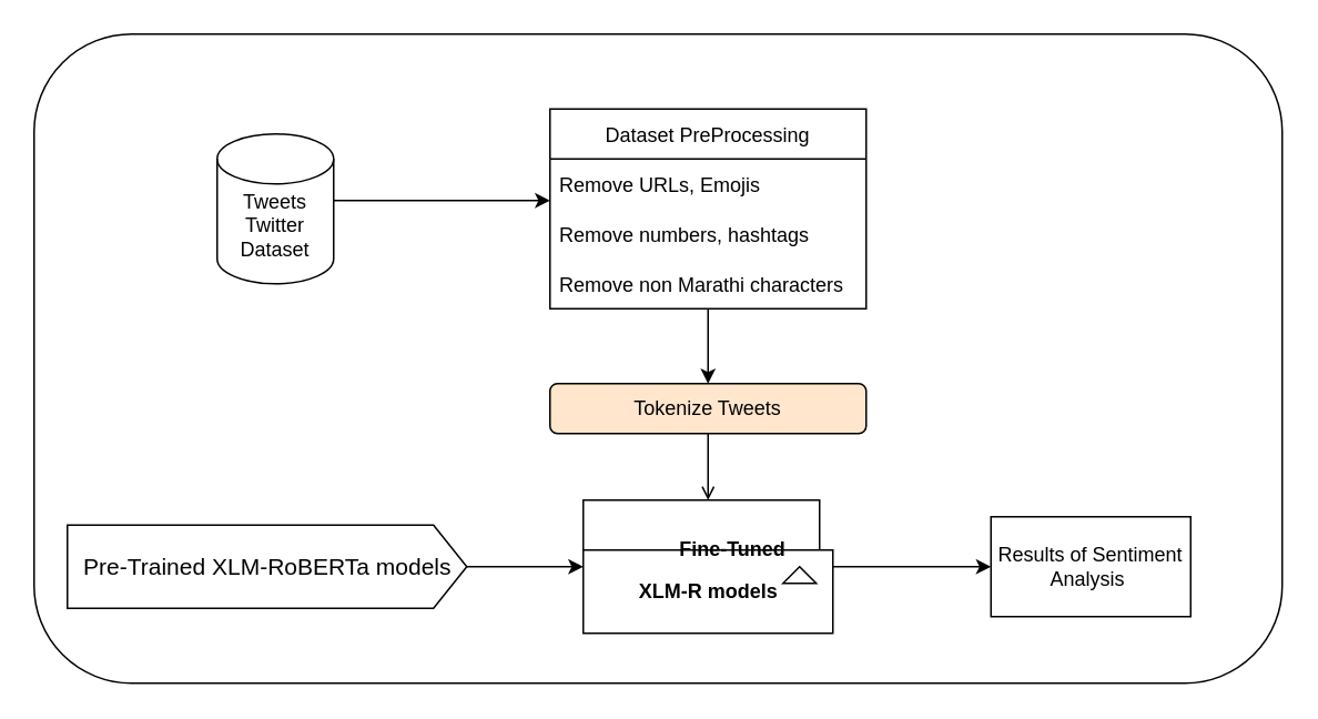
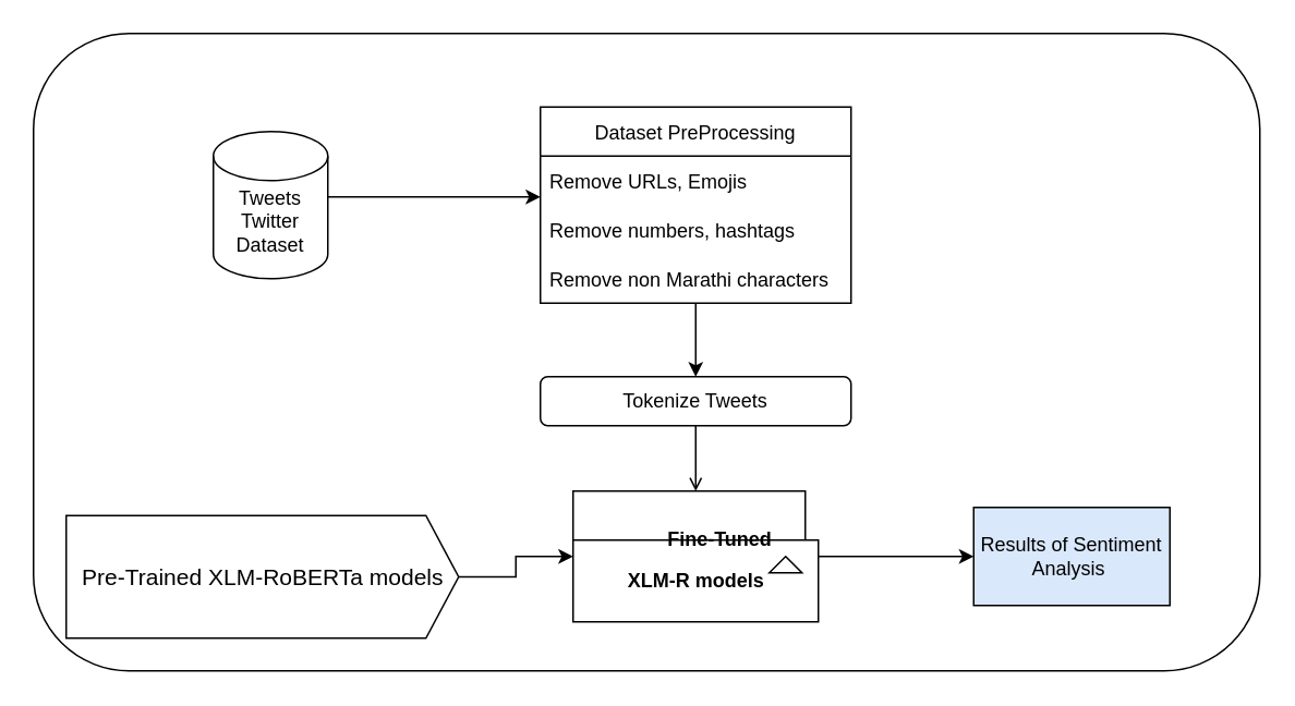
  <mxCell id="0" />
  <mxCell id="1" parent="0" />
  <mxCell id="2" value="" style="rounded=1;whiteSpace=wrap;html=1;" vertex="1" parent="1"><mxGeometry x="20" y="20" width="750" height="390" as="geometry" /></mxCell>
  <mxCell id="3" value="" style="shape=cylinder3;whiteSpace=wrap;html=1;boundedLbl=1;backgroundOutline=1;size=15;" vertex="1" parent="1"><mxGeometry x="130" y="80" width="70" height="90" as="geometry" /></mxCell>
  <mxCell id="4" value="Tweets Twitter Dataset" style="text;html=1;strokeColor=none;fillColor=none;align=center;verticalAlign=middle;whiteSpace=wrap;rounded=0;" vertex="1" parent="1"><mxGeometry x="135" y="120" width="60" height="30" as="geometry" /></mxCell>
  <mxCell id="5" value="" style="edgeStyle=orthogonalEdgeStyle;rounded=0;orthogonalLoop=1;jettySize=auto;html=1;" edge="1" parent="1" source="6" target="12"><mxGeometry relative="1" as="geometry" /></mxCell>
  <mxCell id="6" value="Dataset PreProcessing" style="swimlane;fontStyle=0;childLayout=stackLayout;horizontal=1;startSize=30;horizontalStack=0;resizeParent=1;resizeParentMax=0;resizeLast=0;collapsible=1;marginBottom=0;" vertex="1" parent="1"><mxGeometry x="330" y="65" width="190" height="120" as="geometry" /></mxCell>
  <mxCell id="7" value="Remove URLs, Emojis" style="text;strokeColor=none;fillColor=none;align=left;verticalAlign=middle;spacingLeft=4;spacingRight=4;overflow=hidden;points=[[0,0.5],[1,0.5]];portConstraint=eastwest;rotatable=0;" vertex="1" parent="6"><mxGeometry y="30" width="190" height="30" as="geometry" /></mxCell>
  <mxCell id="8" value="Remove numbers, hashtags " style="text;strokeColor=none;fillColor=none;align=left;verticalAlign=middle;spacingLeft=4;spacingRight=4;overflow=hidden;points=[[0,0.5],[1,0.5]];portConstraint=eastwest;rotatable=0;" vertex="1" parent="6"><mxGeometry y="60" width="190" height="30" as="geometry" /></mxCell>
  <mxCell id="9" value="Remove non Marathi characters" style="text;strokeColor=none;fillColor=none;align=left;verticalAlign=middle;spacingLeft=4;spacingRight=4;overflow=hidden;points=[[0,0.5],[1,0.5]];portConstraint=eastwest;rotatable=0;" vertex="1" parent="6"><mxGeometry y="90" width="190" height="30" as="geometry" /></mxCell>
  <mxCell id="10" value="" style="endArrow=classic;html=1;rounded=0;" edge="1" parent="1"><mxGeometry width="50" height="50" relative="1" as="geometry"><mxPoint x="200" y="120" as="sourcePoint" /><mxPoint x="330" y="120" as="targetPoint" /></mxGeometry></mxCell>
  <mxCell id="11" value="" style="edgeStyle=orthogonalEdgeStyle;rounded=0;orthogonalLoop=1;jettySize=auto;html=1;endArrow=open;" edge="1" parent="1" source="12" target="14"><mxGeometry relative="1" as="geometry" /></mxCell>
- <mxCell id="12" value="Tokenize Tweets" style="rounded=1;whiteSpace=wrap;html=1;fillColor=#ffe6cc;" vertex="1" parent="1"><mxGeometry x="330" y="230" width="190" height="30" as="geometry" /></mxCell>
+ <mxCell id="12" value="Tokenize Tweets" style="rounded=1;whiteSpace=wrap;html=1;" vertex="1" parent="1"><mxGeometry x="330" y="230" width="190" height="30" as="geometry" /></mxCell>
  <mxCell id="13" value="" style="edgeStyle=orthogonalEdgeStyle;rounded=0;orthogonalLoop=1;jettySize=auto;html=1;" edge="1" parent="1" source="14" target="18"><mxGeometry relative="1" as="geometry" /></mxCell>
  <mxCell id="14" value="XLM-R models" style="shape=folder;fontStyle=1;tabWidth=150;tabHeight=30;tabPosition=left;html=1;boundedLbl=1;folderSymbol=triangle;" vertex="1" parent="1"><mxGeometry x="350" y="300" width="150" height="80" as="geometry" /></mxCell>
  <mxCell id="15" value="" style="edgeStyle=orthogonalEdgeStyle;rounded=0;orthogonalLoop=1;jettySize=auto;html=1;" edge="1" parent="1" source="16" target="14"><mxGeometry relative="1" as="geometry" /></mxCell>
- <mxCell id="16" value="Pre-Trained XLM-RoBERTa models" style="html=1;shape=mxgraph.infographic.ribbonSimple;notch1=0;notch2=20;align=center;verticalAlign=middle;fontSize=14;fontStyle=0;fillColor=#FFFFFF;" vertex="1" parent="1"><mxGeometry x="40" y="315" width="240" height="50" as="geometry" /></mxCell>
+ <mxCell id="16" value="Pre-Trained XLM-RoBERTa models" style="html=1;shape=mxgraph.infographic.ribbonSimple;notch1=0;notch2=20;align=center;verticalAlign=middle;fontSize=14;fontStyle=0;fillColor=#FFFFFF;" vertex="1" parent="1"><mxGeometry x="40" y="315" width="240" height="75" as="geometry" /></mxCell>
  <mxCell id="17" value="Fine-Tuned" style="text;html=1;strokeColor=none;fillColor=none;align=center;verticalAlign=middle;whiteSpace=wrap;rounded=0;fontStyle=1" vertex="1" parent="1"><mxGeometry x="400" y="315" width="80" height="30" as="geometry" /></mxCell>
- <mxCell id="18" value="Results of Sentiment Analysis&amp;nbsp;" style="whiteSpace=wrap;html=1;fontStyle=0;" vertex="1" parent="1"><mxGeometry x="595" y="310" width="120" height="60" as="geometry" /></mxCell>
+ <mxCell id="18" value="Results of Sentiment Analysis&amp;nbsp;" style="whiteSpace=wrap;html=1;fontStyle=0;fillColor=#dae8fc;" vertex="1" parent="1"><mxGeometry x="595" y="310" width="120" height="60" as="geometry" /></mxCell>
